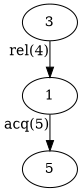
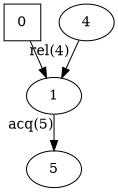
  digraph {
+   0 [shape=square]
    1
    n3 [label=5]
-   4 [label=3]
+   4
+   0 -> 1
    1 -> n3 [xlabel="acq(5)"]
    4 -> 1 [xlabel="rel(4)"]
  }
